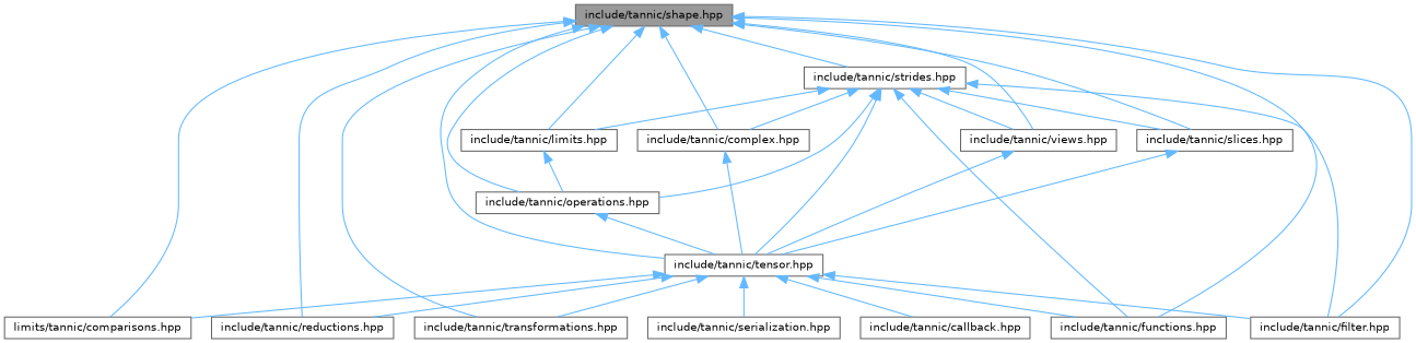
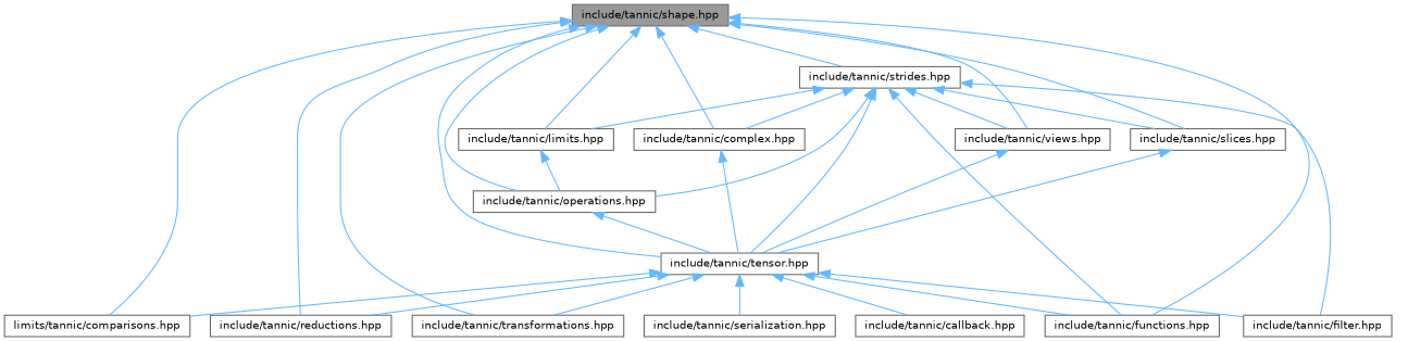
  digraph {
    node [color=grey40 fillcolor=white fontname=Helvetica fontsize=10 shape=box style=filled]
    edge [color=steelblue1 dir=back fontname=Helvetica fontsize=10 labelfontname=Helvetica labelfontsize=10 style=solid]
    n1 [color=gray40 fillcolor=grey60 fontcolor=black height=0.2 label="include/tannic/shape.hpp" width=0.4]
    n2 [height=0.2 label="limits/tannic/comparisons.hpp" width=0.4]
    n3 [height=0.2 label="include/tannic/complex.hpp" width=0.4]
    n4 [height=0.2 label="include/tannic/tensor.hpp" width=0.4]
    n5 [height=0.2 label="include/tannic/filter.hpp" width=0.4]
    n6 [height=0.2 label="include/tannic/functions.hpp" width=0.4]
    n7 [height=0.2 label="include/tannic/reductions.hpp" width=0.4]
    n8 [height=0.2 label="include/tannic/transformations.hpp" width=0.4]
    n9 [height=0.2 label="include/tannic/limits.hpp" width=0.4]
    n10 [height=0.2 label="include/tannic/operations.hpp" width=0.4]
    n11 [height=0.2 label="include/tannic/slices.hpp" width=0.4]
    n12 [height=0.2 label="include/tannic/strides.hpp" width=0.4]
    n13 [height=0.2 label="include/tannic/views.hpp" width=0.4]
    n14 [height=0.2 label="include/tannic/callback.hpp" width=0.4]
    n15 [height=0.2 label="include/tannic/serialization.hpp" width=0.4]
    n1 -> n2
    n1 -> n3
    n1 -> n4
-   n1 -> n5
    n1 -> n6
    n1 -> n7
    n1 -> n8
    n1 -> n9
    n1 -> n10
    n1 -> n11
    n1 -> n12
    n1 -> n13
    n3 -> n4
    n4 -> n2
    n4 -> n5
    n4 -> n6
    n4 -> n7
    n4 -> n8
    n4 -> n14
    n4 -> n15
    n9 -> n10
    n10 -> n4
    n11 -> n4
    n12 -> n3
    n12 -> n4
    n12 -> n5
    n12 -> n6
    n12 -> n9
    n12 -> n10
    n12 -> n11
    n12 -> n13
    n13 -> n4
  }
